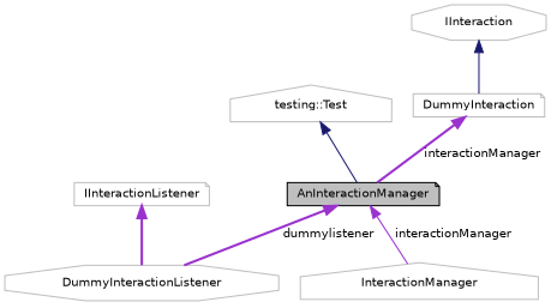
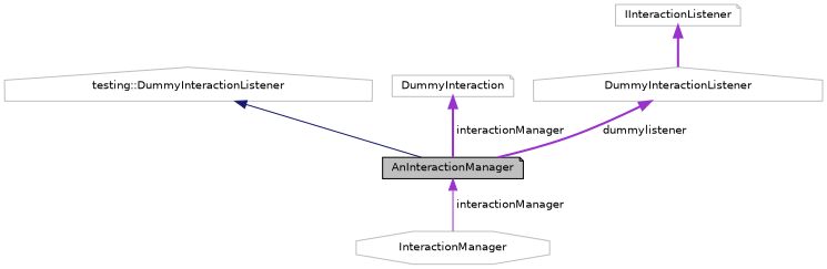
  digraph {
    node [color=grey75 fillcolor=white fontname=Helvetica fontsize=10 shape=note style=filled]
    edge [color=darkorchid3 dir=back fontname=Helvetica fontsize=10 labelfontname=Helvetica labelfontsize=10 style=solid]
    n1 [color=black fillcolor=grey75 fontcolor=black height=0.2 label=AnInteractionManager width=0.4]
-   n2 [height=0.2 label=InteractionManager shape=house width=0.4]
-   n3 [height=0.2 label="testing::Test" shape=house width=0.4]
+   n2 [height=0.2 label=InteractionManager shape=octagon width=0.4]
+   n3 [height=0.2 label="testing::DummyInteractionListener" shape=house width=0.4]
    n4 [height=0.2 label=DummyInteraction width=0.4]
-   n5 [height=0.2 label=IInteraction shape=octagon width=0.4]
-   n6 [height=0.2 label=DummyInteractionListener shape=octagon width=0.4]
+   n6 [height=0.2 label=DummyInteractionListener shape=house width=0.4]
    n7 [height=0.2 label=IInteractionListener width=0.4]
    n1 -> n2 [label=" interactionManager"]
    n3 -> n1 [color=midnightblue]
    n4 -> n1 [label=" interactionManager" style=bold]
-   n5 -> n4 [color=midnightblue]
-   n1 -> n6 [label=" dummylistener" style=bold]
+   n6 -> n1 [label=" dummylistener" style=bold]
    n7 -> n6 [style=bold]
  }
